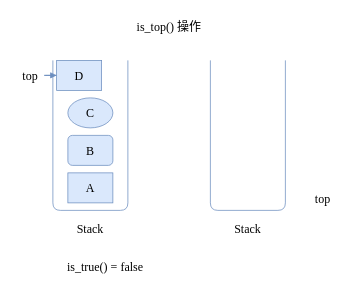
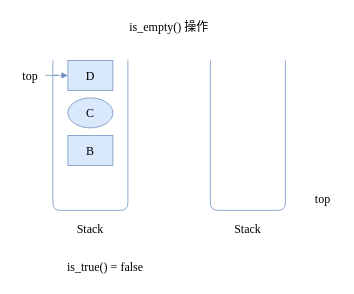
  <mxCell id="0" />
  <mxCell id="1" parent="0" />
- <mxCell id="2" value="A" style="rounded=0;whiteSpace=wrap;html=1;shadow=0;strokeColor=#6c8ebf;strokeWidth=1;fontFamily=Ubuntu;fontSize=16;fontStyle=0;fillColor=#dae8fc;" vertex="1" parent="1"><mxGeometry x="90" y="230" width="60" height="40" as="geometry" /></mxCell>
  <mxCell id="3" value="" style="endArrow=none;html=1;rounded=1;shadow=0;strokeColor=#6c8ebf;strokeWidth=1;fontFamily=Ubuntu;fontSize=14;fontStyle=0;fillColor=#dae8fc;" edge="1" parent="1"><mxGeometry width="50" height="50" relative="1" as="geometry"><mxPoint x="170" y="80" as="sourcePoint" /><mxPoint x="70" y="80" as="targetPoint" /><Array as="points"><mxPoint x="170" y="280" /><mxPoint x="70" y="280" /></Array></mxGeometry></mxCell>
- <mxCell id="4" value="B" style="whiteSpace=wrap;html=1;shadow=0;strokeColor=#6c8ebf;strokeWidth=1;fontFamily=Ubuntu;fontSize=16;fontStyle=0;fillColor=#dae8fc;rounded=1;" vertex="1" parent="1"><mxGeometry x="90" y="180" width="60" height="40" as="geometry" /></mxCell>
+ <mxCell id="4" value="B" style="rounded=0;whiteSpace=wrap;html=1;shadow=0;strokeColor=#6c8ebf;strokeWidth=1;fontFamily=Ubuntu;fontSize=16;fontStyle=0;fillColor=#dae8fc;" vertex="1" parent="1"><mxGeometry x="90" y="180" width="60" height="40" as="geometry" /></mxCell>
  <mxCell id="5" value="C" style="ellipse;whiteSpace=wrap;html=1;shadow=0;strokeColor=#6c8ebf;strokeWidth=1;fontFamily=Ubuntu;fontSize=16;fontStyle=0;fillColor=#dae8fc;" vertex="1" parent="1"><mxGeometry x="90" y="130" width="60" height="40" as="geometry" /></mxCell>
  <mxCell id="6" style="edgeStyle=orthogonalEdgeStyle;rounded=1;orthogonalLoop=1;jettySize=auto;html=1;entryX=0;entryY=0.5;entryDx=0;entryDy=0;shadow=0;strokeColor=#6c8ebf;strokeWidth=1;fontFamily=Ubuntu;fontSize=14;fontStyle=0;endArrow=block;endFill=1;fillColor=#dae8fc;" edge="1" parent="1" source="7" target="10"><mxGeometry relative="1" as="geometry" /></mxCell>
  <mxCell id="7" value="top" style="text;html=1;align=center;verticalAlign=middle;whiteSpace=wrap;rounded=0;fontFamily=Ubuntu;fontSize=16;fontStyle=0;" vertex="1" parent="1"><mxGeometry x="20" y="85" width="40" height="30" as="geometry" /></mxCell>
  <mxCell id="8" value="Stack" style="text;html=1;align=center;verticalAlign=middle;whiteSpace=wrap;rounded=0;fontFamily=Ubuntu;fontSize=16;fontStyle=0;" vertex="1" parent="1"><mxGeometry x="90" y="290" width="60" height="30" as="geometry" /></mxCell>
- <mxCell id="9" value="is_top() 操作" style="text;html=1;align=center;verticalAlign=middle;whiteSpace=wrap;rounded=0;fontFamily=Ubuntu;fontSize=16;fontStyle=0;" vertex="1" parent="1"><mxGeometry x="155" y="20" width="140" height="30" as="geometry" /></mxCell>
- <mxCell id="10" value="D" style="rounded=0;whiteSpace=wrap;html=1;shadow=0;strokeColor=#6c8ebf;strokeWidth=1;fontFamily=Ubuntu;fontSize=16;fontStyle=0;fillColor=#dae8fc;" vertex="1" parent="1"><mxGeometry x="75" y="80" width="60" height="40" as="geometry" /></mxCell>
+ <mxCell id="9" value="is_empty() 操作" style="text;html=1;align=center;verticalAlign=middle;whiteSpace=wrap;rounded=0;fontFamily=Ubuntu;fontSize=16;fontStyle=0;" vertex="1" parent="1"><mxGeometry x="155" y="20" width="140" height="30" as="geometry" /></mxCell>
+ <mxCell id="10" value="D" style="rounded=0;whiteSpace=wrap;html=1;shadow=0;strokeColor=#6c8ebf;strokeWidth=1;fontFamily=Ubuntu;fontSize=16;fontStyle=0;fillColor=#dae8fc;" vertex="1" parent="1"><mxGeometry x="90" y="80" width="60" height="40" as="geometry" /></mxCell>
  <mxCell id="11" value="is_true() = false" style="text;html=1;align=center;verticalAlign=middle;whiteSpace=wrap;rounded=0;fontFamily=Ubuntu;fontSize=16;fontStyle=0;" vertex="1" parent="1"><mxGeometry x="60" y="340" width="160" height="30" as="geometry" /></mxCell>
  <mxCell id="12" value="" style="endArrow=none;html=1;rounded=1;shadow=0;strokeColor=#6c8ebf;strokeWidth=1;fontFamily=Ubuntu;fontSize=14;fontStyle=0;fillColor=#dae8fc;" edge="1" parent="1"><mxGeometry width="50" height="50" relative="1" as="geometry"><mxPoint x="380" y="80" as="sourcePoint" /><mxPoint x="280" y="80" as="targetPoint" /><Array as="points"><mxPoint x="380" y="280" /><mxPoint x="280" y="280" /></Array></mxGeometry></mxCell>
  <mxCell id="13" value="top" style="text;html=1;align=center;verticalAlign=middle;whiteSpace=wrap;rounded=0;fontFamily=Ubuntu;fontSize=16;fontStyle=0;" vertex="1" parent="1"><mxGeometry x="410" y="250" width="40" height="30" as="geometry" /></mxCell>
  <mxCell id="14" value="Stack" style="text;html=1;align=center;verticalAlign=middle;whiteSpace=wrap;rounded=0;fontFamily=Ubuntu;fontSize=16;fontStyle=0;" vertex="1" parent="1"><mxGeometry x="300" y="290" width="60" height="30" as="geometry" /></mxCell>
